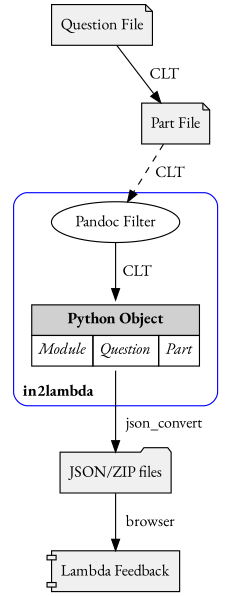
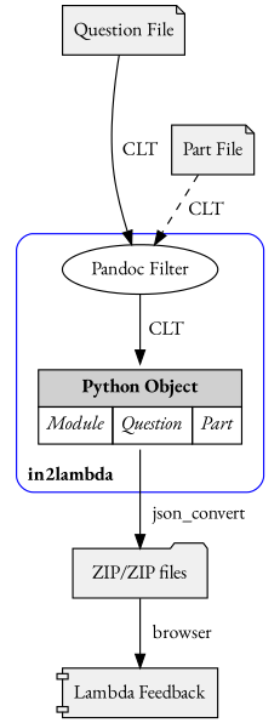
  digraph {
    fontname="EB Garamond"
    node [fillcolor="#F0F0F0" fontname="EB Garamond" shape=note style=filled]
    edge [fontname="EB Garamond"]
    n1 [label="Pandoc Filter" shape="" style=""]
    n2 [label=<<table border='0' cellborder='1' cellspacing='0' cellpadding='5'>             <tr><td colspan="3" bgcolor="#D0D0D0"><b>Python Object</b></td></tr>             <tr>             <td port='port_one'><i>Module</i></td>             <td port='port_two'><i>Question</i></td>             <td port='port_three'><i>Part</i></td>             </tr>             </table>> shape=none fillcolor="" style=""]
-   n3 [label="JSON/ZIP files" shape=folder]
+   n3 [label="ZIP/ZIP files" shape=folder]
    n4 [label="Lambda Feedback" shape=component]
    n5 [label="Question File"]
    n6 [label="Part File"]
    subgraph cluster_1 {
      color=blue
      label=<<b>in2lambda</b>>
      labeljust=l
      labelloc=b
      style=rounded
      n1
      n2
    }
    n1 -> n2 [label="  CLT"]
    n2 -> n3 [label="   json_convert"]
    n3 -> n4 [label="   browser"]
-   n5 -> n6 [label="  CLT"]
+   n5 -> n1 [label="  CLT"]
    n6 -> n1 [label="  CLT" style=dashed]
  }
